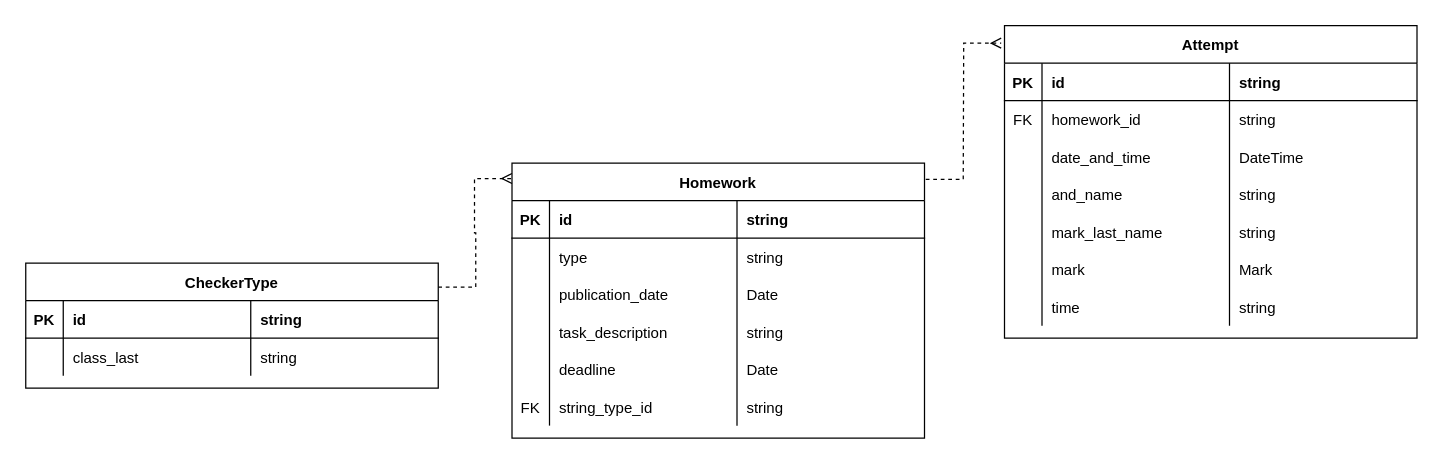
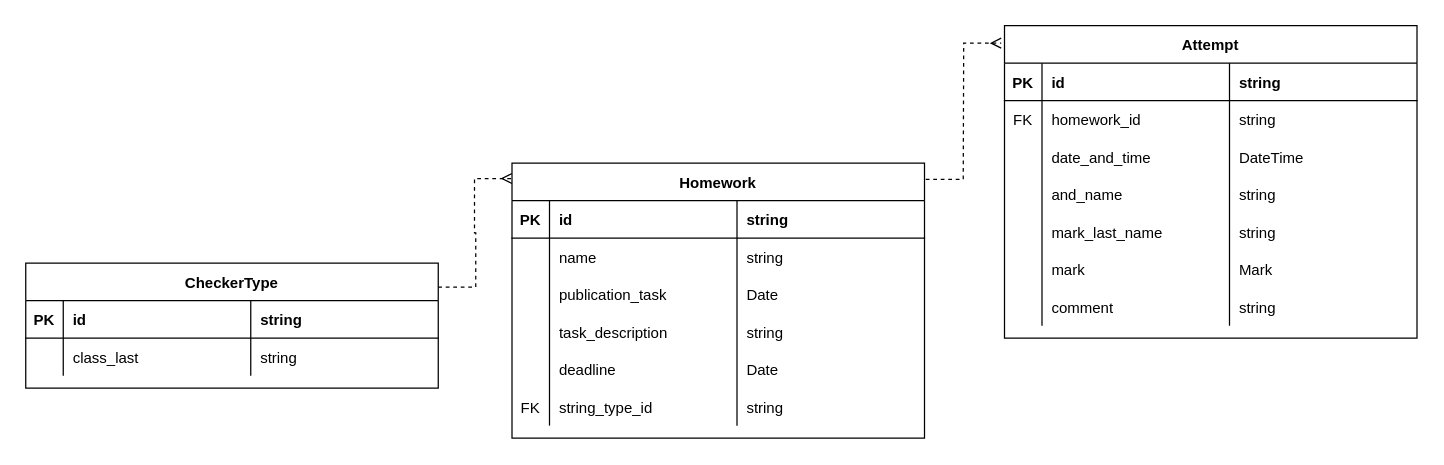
  <mxCell id="0" />
  <mxCell id="1" parent="0" />
  <mxCell id="2" value="Homework" style="shape=table;startSize=30;container=1;collapsible=1;childLayout=tableLayout;fixedRows=1;rowLines=0;fontStyle=1;align=center;resizeLast=1;" vertex="1" parent="1"><mxGeometry x="409" y="130" width="330" height="220" as="geometry" /></mxCell>
  <mxCell id="3" value="" style="shape=tableRow;horizontal=0;startSize=0;swimlaneHead=0;swimlaneBody=0;fillColor=none;collapsible=0;dropTarget=0;points=[[0,0.5],[1,0.5]];portConstraint=eastwest;top=0;left=0;right=0;bottom=1;" vertex="1" parent="2"><mxGeometry y="30" width="330" height="30" as="geometry" /></mxCell>
  <mxCell id="4" value="PK" style="shape=partialRectangle;connectable=0;fillColor=none;top=0;left=0;bottom=0;right=0;fontStyle=1;overflow=hidden;" vertex="1" parent="3"><mxGeometry width="30" height="30" as="geometry"><mxRectangle width="30" height="30" as="alternateBounds" /></mxGeometry></mxCell>
  <mxCell id="5" value="id" style="shape=partialRectangle;connectable=0;fillColor=none;top=0;left=0;bottom=0;right=0;align=left;spacingLeft=6;fontStyle=1;overflow=hidden;" vertex="1" parent="3"><mxGeometry x="30" width="150" height="30" as="geometry"><mxRectangle width="150" height="30" as="alternateBounds" /></mxGeometry></mxCell>
  <mxCell id="6" value="string" style="shape=partialRectangle;connectable=0;fillColor=none;top=0;left=0;bottom=0;right=0;align=left;spacingLeft=6;fontStyle=1;overflow=hidden;" vertex="1" parent="3"><mxGeometry x="180" width="150" height="30" as="geometry"><mxRectangle width="150" height="30" as="alternateBounds" /></mxGeometry></mxCell>
  <mxCell id="7" value="" style="shape=tableRow;horizontal=0;startSize=0;swimlaneHead=0;swimlaneBody=0;fillColor=none;collapsible=0;dropTarget=0;points=[[0,0.5],[1,0.5]];portConstraint=eastwest;top=0;left=0;right=0;bottom=0;" vertex="1" parent="2"><mxGeometry y="60" width="330" height="30" as="geometry" /></mxCell>
  <mxCell id="8" value="" style="shape=partialRectangle;connectable=0;fillColor=none;top=0;left=0;bottom=0;right=0;editable=1;overflow=hidden;" vertex="1" parent="7"><mxGeometry width="30" height="30" as="geometry"><mxRectangle width="30" height="30" as="alternateBounds" /></mxGeometry></mxCell>
- <mxCell id="9" value="type" style="shape=partialRectangle;connectable=0;fillColor=none;top=0;left=0;bottom=0;right=0;align=left;spacingLeft=6;overflow=hidden;" vertex="1" parent="7"><mxGeometry x="30" width="150" height="30" as="geometry"><mxRectangle width="150" height="30" as="alternateBounds" /></mxGeometry></mxCell>
+ <mxCell id="9" value="name" style="shape=partialRectangle;connectable=0;fillColor=none;top=0;left=0;bottom=0;right=0;align=left;spacingLeft=6;overflow=hidden;" vertex="1" parent="7"><mxGeometry x="30" width="150" height="30" as="geometry"><mxRectangle width="150" height="30" as="alternateBounds" /></mxGeometry></mxCell>
  <mxCell id="10" value="string" style="shape=partialRectangle;connectable=0;fillColor=none;top=0;left=0;bottom=0;right=0;align=left;spacingLeft=6;overflow=hidden;" vertex="1" parent="7"><mxGeometry x="180" width="150" height="30" as="geometry"><mxRectangle width="150" height="30" as="alternateBounds" /></mxGeometry></mxCell>
  <mxCell id="11" value="" style="shape=tableRow;horizontal=0;startSize=0;swimlaneHead=0;swimlaneBody=0;fillColor=none;collapsible=0;dropTarget=0;points=[[0,0.5],[1,0.5]];portConstraint=eastwest;top=0;left=0;right=0;bottom=0;" vertex="1" parent="2"><mxGeometry y="90" width="330" height="30" as="geometry" /></mxCell>
  <mxCell id="12" value="" style="shape=partialRectangle;connectable=0;fillColor=none;top=0;left=0;bottom=0;right=0;editable=1;overflow=hidden;" vertex="1" parent="11"><mxGeometry width="30" height="30" as="geometry"><mxRectangle width="30" height="30" as="alternateBounds" /></mxGeometry></mxCell>
- <mxCell id="13" value="publication_date" style="shape=partialRectangle;connectable=0;fillColor=none;top=0;left=0;bottom=0;right=0;align=left;spacingLeft=6;overflow=hidden;" vertex="1" parent="11"><mxGeometry x="30" width="150" height="30" as="geometry"><mxRectangle width="150" height="30" as="alternateBounds" /></mxGeometry></mxCell>
+ <mxCell id="13" value="publication_task" style="shape=partialRectangle;connectable=0;fillColor=none;top=0;left=0;bottom=0;right=0;align=left;spacingLeft=6;overflow=hidden;" vertex="1" parent="11"><mxGeometry x="30" width="150" height="30" as="geometry"><mxRectangle width="150" height="30" as="alternateBounds" /></mxGeometry></mxCell>
  <mxCell id="14" value="Date" style="shape=partialRectangle;connectable=0;fillColor=none;top=0;left=0;bottom=0;right=0;align=left;spacingLeft=6;overflow=hidden;" vertex="1" parent="11"><mxGeometry x="180" width="150" height="30" as="geometry"><mxRectangle width="150" height="30" as="alternateBounds" /></mxGeometry></mxCell>
  <mxCell id="15" value="" style="shape=tableRow;horizontal=0;startSize=0;swimlaneHead=0;swimlaneBody=0;fillColor=none;collapsible=0;dropTarget=0;points=[[0,0.5],[1,0.5]];portConstraint=eastwest;top=0;left=0;right=0;bottom=0;" vertex="1" parent="2"><mxGeometry y="120" width="330" height="30" as="geometry" /></mxCell>
  <mxCell id="16" value="" style="shape=partialRectangle;connectable=0;fillColor=none;top=0;left=0;bottom=0;right=0;editable=1;overflow=hidden;" vertex="1" parent="15"><mxGeometry width="30" height="30" as="geometry"><mxRectangle width="30" height="30" as="alternateBounds" /></mxGeometry></mxCell>
  <mxCell id="17" value="task_description" style="shape=partialRectangle;connectable=0;fillColor=none;top=0;left=0;bottom=0;right=0;align=left;spacingLeft=6;overflow=hidden;" vertex="1" parent="15"><mxGeometry x="30" width="150" height="30" as="geometry"><mxRectangle width="150" height="30" as="alternateBounds" /></mxGeometry></mxCell>
  <mxCell id="18" value="string" style="shape=partialRectangle;connectable=0;fillColor=none;top=0;left=0;bottom=0;right=0;align=left;spacingLeft=6;overflow=hidden;" vertex="1" parent="15"><mxGeometry x="180" width="150" height="30" as="geometry"><mxRectangle width="150" height="30" as="alternateBounds" /></mxGeometry></mxCell>
  <mxCell id="19" style="shape=tableRow;horizontal=0;startSize=0;swimlaneHead=0;swimlaneBody=0;fillColor=none;collapsible=0;dropTarget=0;points=[[0,0.5],[1,0.5]];portConstraint=eastwest;top=0;left=0;right=0;bottom=0;" vertex="1" parent="2"><mxGeometry y="150" width="330" height="30" as="geometry" /></mxCell>
  <mxCell id="20" style="shape=partialRectangle;connectable=0;fillColor=none;top=0;left=0;bottom=0;right=0;editable=1;overflow=hidden;" vertex="1" parent="19"><mxGeometry width="30" height="30" as="geometry"><mxRectangle width="30" height="30" as="alternateBounds" /></mxGeometry></mxCell>
  <mxCell id="21" value="deadline" style="shape=partialRectangle;connectable=0;fillColor=none;top=0;left=0;bottom=0;right=0;align=left;spacingLeft=6;overflow=hidden;" vertex="1" parent="19"><mxGeometry x="30" width="150" height="30" as="geometry"><mxRectangle width="150" height="30" as="alternateBounds" /></mxGeometry></mxCell>
  <mxCell id="22" value="Date" style="shape=partialRectangle;connectable=0;fillColor=none;top=0;left=0;bottom=0;right=0;align=left;spacingLeft=6;overflow=hidden;" vertex="1" parent="19"><mxGeometry x="180" width="150" height="30" as="geometry"><mxRectangle width="150" height="30" as="alternateBounds" /></mxGeometry></mxCell>
  <mxCell id="23" style="shape=tableRow;horizontal=0;startSize=0;swimlaneHead=0;swimlaneBody=0;fillColor=none;collapsible=0;dropTarget=0;points=[[0,0.5],[1,0.5]];portConstraint=eastwest;top=0;left=0;right=0;bottom=0;" vertex="1" parent="2"><mxGeometry y="180" width="330" height="30" as="geometry" /></mxCell>
  <mxCell id="24" value="FK" style="shape=partialRectangle;connectable=0;fillColor=none;top=0;left=0;bottom=0;right=0;editable=1;overflow=hidden;" vertex="1" parent="23"><mxGeometry width="30" height="30" as="geometry"><mxRectangle width="30" height="30" as="alternateBounds" /></mxGeometry></mxCell>
  <mxCell id="25" value="string_type_id" style="shape=partialRectangle;connectable=0;fillColor=none;top=0;left=0;bottom=0;right=0;align=left;spacingLeft=6;overflow=hidden;" vertex="1" parent="23"><mxGeometry x="30" width="150" height="30" as="geometry"><mxRectangle width="150" height="30" as="alternateBounds" /></mxGeometry></mxCell>
  <mxCell id="26" value="string" style="shape=partialRectangle;connectable=0;fillColor=none;top=0;left=0;bottom=0;right=0;align=left;spacingLeft=6;overflow=hidden;" vertex="1" parent="23"><mxGeometry x="180" width="150" height="30" as="geometry"><mxRectangle width="150" height="30" as="alternateBounds" /></mxGeometry></mxCell>
  <mxCell id="27" value="Attempt" style="shape=table;startSize=30;container=1;collapsible=1;childLayout=tableLayout;fixedRows=1;rowLines=0;fontStyle=1;align=center;resizeLast=1;" vertex="1" parent="1"><mxGeometry x="803" y="20" width="330" height="250" as="geometry" /></mxCell>
  <mxCell id="28" value="" style="shape=tableRow;horizontal=0;startSize=0;swimlaneHead=0;swimlaneBody=0;fillColor=none;collapsible=0;dropTarget=0;points=[[0,0.5],[1,0.5]];portConstraint=eastwest;top=0;left=0;right=0;bottom=1;" vertex="1" parent="27"><mxGeometry y="30" width="330" height="30" as="geometry" /></mxCell>
  <mxCell id="29" value="PK" style="shape=partialRectangle;connectable=0;fillColor=none;top=0;left=0;bottom=0;right=0;fontStyle=1;overflow=hidden;" vertex="1" parent="28"><mxGeometry width="30" height="30" as="geometry"><mxRectangle width="30" height="30" as="alternateBounds" /></mxGeometry></mxCell>
  <mxCell id="30" value="id" style="shape=partialRectangle;connectable=0;fillColor=none;top=0;left=0;bottom=0;right=0;align=left;spacingLeft=6;fontStyle=1;overflow=hidden;" vertex="1" parent="28"><mxGeometry x="30" width="150" height="30" as="geometry"><mxRectangle width="150" height="30" as="alternateBounds" /></mxGeometry></mxCell>
  <mxCell id="31" value="string" style="shape=partialRectangle;connectable=0;fillColor=none;top=0;left=0;bottom=0;right=0;align=left;spacingLeft=6;fontStyle=1;overflow=hidden;" vertex="1" parent="28"><mxGeometry x="180" width="150" height="30" as="geometry"><mxRectangle width="150" height="30" as="alternateBounds" /></mxGeometry></mxCell>
  <mxCell id="32" value="" style="shape=tableRow;horizontal=0;startSize=0;swimlaneHead=0;swimlaneBody=0;fillColor=none;collapsible=0;dropTarget=0;points=[[0,0.5],[1,0.5]];portConstraint=eastwest;top=0;left=0;right=0;bottom=0;" vertex="1" parent="27"><mxGeometry y="60" width="330" height="30" as="geometry" /></mxCell>
  <mxCell id="33" value="FK" style="shape=partialRectangle;connectable=0;fillColor=none;top=0;left=0;bottom=0;right=0;editable=1;overflow=hidden;" vertex="1" parent="32"><mxGeometry width="30" height="30" as="geometry"><mxRectangle width="30" height="30" as="alternateBounds" /></mxGeometry></mxCell>
  <mxCell id="34" value="homework_id" style="shape=partialRectangle;connectable=0;fillColor=none;top=0;left=0;bottom=0;right=0;align=left;spacingLeft=6;overflow=hidden;" vertex="1" parent="32"><mxGeometry x="30" width="150" height="30" as="geometry"><mxRectangle width="150" height="30" as="alternateBounds" /></mxGeometry></mxCell>
  <mxCell id="35" value="string" style="shape=partialRectangle;connectable=0;fillColor=none;top=0;left=0;bottom=0;right=0;align=left;spacingLeft=6;overflow=hidden;" vertex="1" parent="32"><mxGeometry x="180" width="150" height="30" as="geometry"><mxRectangle width="150" height="30" as="alternateBounds" /></mxGeometry></mxCell>
  <mxCell id="36" value="" style="shape=tableRow;horizontal=0;startSize=0;swimlaneHead=0;swimlaneBody=0;fillColor=none;collapsible=0;dropTarget=0;points=[[0,0.5],[1,0.5]];portConstraint=eastwest;top=0;left=0;right=0;bottom=0;" vertex="1" parent="27"><mxGeometry y="90" width="330" height="30" as="geometry" /></mxCell>
  <mxCell id="37" value="" style="shape=partialRectangle;connectable=0;fillColor=none;top=0;left=0;bottom=0;right=0;editable=1;overflow=hidden;" vertex="1" parent="36"><mxGeometry width="30" height="30" as="geometry"><mxRectangle width="30" height="30" as="alternateBounds" /></mxGeometry></mxCell>
  <mxCell id="38" value="date_and_time" style="shape=partialRectangle;connectable=0;fillColor=none;top=0;left=0;bottom=0;right=0;align=left;spacingLeft=6;overflow=hidden;" vertex="1" parent="36"><mxGeometry x="30" width="150" height="30" as="geometry"><mxRectangle width="150" height="30" as="alternateBounds" /></mxGeometry></mxCell>
  <mxCell id="39" value="DateTime" style="shape=partialRectangle;connectable=0;fillColor=none;top=0;left=0;bottom=0;right=0;align=left;spacingLeft=6;overflow=hidden;" vertex="1" parent="36"><mxGeometry x="180" width="150" height="30" as="geometry"><mxRectangle width="150" height="30" as="alternateBounds" /></mxGeometry></mxCell>
  <mxCell id="40" value="" style="shape=tableRow;horizontal=0;startSize=0;swimlaneHead=0;swimlaneBody=0;fillColor=none;collapsible=0;dropTarget=0;points=[[0,0.5],[1,0.5]];portConstraint=eastwest;top=0;left=0;right=0;bottom=0;" vertex="1" parent="27"><mxGeometry y="120" width="330" height="30" as="geometry" /></mxCell>
  <mxCell id="41" value="" style="shape=partialRectangle;connectable=0;fillColor=none;top=0;left=0;bottom=0;right=0;editable=1;overflow=hidden;" vertex="1" parent="40"><mxGeometry width="30" height="30" as="geometry"><mxRectangle width="30" height="30" as="alternateBounds" /></mxGeometry></mxCell>
  <mxCell id="42" value="and_name" style="shape=partialRectangle;connectable=0;fillColor=none;top=0;left=0;bottom=0;right=0;align=left;spacingLeft=6;overflow=hidden;" vertex="1" parent="40"><mxGeometry x="30" width="150" height="30" as="geometry"><mxRectangle width="150" height="30" as="alternateBounds" /></mxGeometry></mxCell>
  <mxCell id="43" value="string" style="shape=partialRectangle;connectable=0;fillColor=none;top=0;left=0;bottom=0;right=0;align=left;spacingLeft=6;overflow=hidden;" vertex="1" parent="40"><mxGeometry x="180" width="150" height="30" as="geometry"><mxRectangle width="150" height="30" as="alternateBounds" /></mxGeometry></mxCell>
  <mxCell id="44" style="shape=tableRow;horizontal=0;startSize=0;swimlaneHead=0;swimlaneBody=0;fillColor=none;collapsible=0;dropTarget=0;points=[[0,0.5],[1,0.5]];portConstraint=eastwest;top=0;left=0;right=0;bottom=0;" vertex="1" parent="27"><mxGeometry y="150" width="330" height="30" as="geometry" /></mxCell>
  <mxCell id="45" style="shape=partialRectangle;connectable=0;fillColor=none;top=0;left=0;bottom=0;right=0;editable=1;overflow=hidden;" vertex="1" parent="44"><mxGeometry width="30" height="30" as="geometry"><mxRectangle width="30" height="30" as="alternateBounds" /></mxGeometry></mxCell>
  <mxCell id="46" value="mark_last_name" style="shape=partialRectangle;connectable=0;fillColor=none;top=0;left=0;bottom=0;right=0;align=left;spacingLeft=6;overflow=hidden;" vertex="1" parent="44"><mxGeometry x="30" width="150" height="30" as="geometry"><mxRectangle width="150" height="30" as="alternateBounds" /></mxGeometry></mxCell>
  <mxCell id="47" value="string" style="shape=partialRectangle;connectable=0;fillColor=none;top=0;left=0;bottom=0;right=0;align=left;spacingLeft=6;overflow=hidden;" vertex="1" parent="44"><mxGeometry x="180" width="150" height="30" as="geometry"><mxRectangle width="150" height="30" as="alternateBounds" /></mxGeometry></mxCell>
  <mxCell id="48" style="shape=tableRow;horizontal=0;startSize=0;swimlaneHead=0;swimlaneBody=0;fillColor=none;collapsible=0;dropTarget=0;points=[[0,0.5],[1,0.5]];portConstraint=eastwest;top=0;left=0;right=0;bottom=0;" vertex="1" parent="27"><mxGeometry y="180" width="330" height="30" as="geometry" /></mxCell>
  <mxCell id="49" value="" style="shape=partialRectangle;connectable=0;fillColor=none;top=0;left=0;bottom=0;right=0;editable=1;overflow=hidden;" vertex="1" parent="48"><mxGeometry width="30" height="30" as="geometry"><mxRectangle width="30" height="30" as="alternateBounds" /></mxGeometry></mxCell>
  <mxCell id="50" value="mark" style="shape=partialRectangle;connectable=0;fillColor=none;top=0;left=0;bottom=0;right=0;align=left;spacingLeft=6;overflow=hidden;" vertex="1" parent="48"><mxGeometry x="30" width="150" height="30" as="geometry"><mxRectangle width="150" height="30" as="alternateBounds" /></mxGeometry></mxCell>
  <mxCell id="51" value="Mark" style="shape=partialRectangle;connectable=0;fillColor=none;top=0;left=0;bottom=0;right=0;align=left;spacingLeft=6;overflow=hidden;" vertex="1" parent="48"><mxGeometry x="180" width="150" height="30" as="geometry"><mxRectangle width="150" height="30" as="alternateBounds" /></mxGeometry></mxCell>
  <mxCell id="52" style="shape=tableRow;horizontal=0;startSize=0;swimlaneHead=0;swimlaneBody=0;fillColor=none;collapsible=0;dropTarget=0;points=[[0,0.5],[1,0.5]];portConstraint=eastwest;top=0;left=0;right=0;bottom=0;" vertex="1" parent="27"><mxGeometry y="210" width="330" height="30" as="geometry" /></mxCell>
  <mxCell id="53" style="shape=partialRectangle;connectable=0;fillColor=none;top=0;left=0;bottom=0;right=0;editable=1;overflow=hidden;" vertex="1" parent="52"><mxGeometry width="30" height="30" as="geometry"><mxRectangle width="30" height="30" as="alternateBounds" /></mxGeometry></mxCell>
- <mxCell id="54" value="time" style="shape=partialRectangle;connectable=0;fillColor=none;top=0;left=0;bottom=0;right=0;align=left;spacingLeft=6;overflow=hidden;" vertex="1" parent="52"><mxGeometry x="30" width="150" height="30" as="geometry"><mxRectangle width="150" height="30" as="alternateBounds" /></mxGeometry></mxCell>
+ <mxCell id="54" value="comment" style="shape=partialRectangle;connectable=0;fillColor=none;top=0;left=0;bottom=0;right=0;align=left;spacingLeft=6;overflow=hidden;" vertex="1" parent="52"><mxGeometry x="30" width="150" height="30" as="geometry"><mxRectangle width="150" height="30" as="alternateBounds" /></mxGeometry></mxCell>
  <mxCell id="55" value="string" style="shape=partialRectangle;connectable=0;fillColor=none;top=0;left=0;bottom=0;right=0;align=left;spacingLeft=6;overflow=hidden;" vertex="1" parent="52"><mxGeometry x="180" width="150" height="30" as="geometry"><mxRectangle width="150" height="30" as="alternateBounds" /></mxGeometry></mxCell>
  <mxCell id="56" value="CheckerType" style="shape=table;startSize=30;container=1;collapsible=1;childLayout=tableLayout;fixedRows=1;rowLines=0;fontStyle=1;align=center;resizeLast=1;" vertex="1" parent="1"><mxGeometry x="20" y="210" width="330" height="100" as="geometry" /></mxCell>
  <mxCell id="57" value="" style="shape=tableRow;horizontal=0;startSize=0;swimlaneHead=0;swimlaneBody=0;fillColor=none;collapsible=0;dropTarget=0;points=[[0,0.5],[1,0.5]];portConstraint=eastwest;top=0;left=0;right=0;bottom=1;" vertex="1" parent="56"><mxGeometry y="30" width="330" height="30" as="geometry" /></mxCell>
  <mxCell id="58" value="PK" style="shape=partialRectangle;connectable=0;fillColor=none;top=0;left=0;bottom=0;right=0;fontStyle=1;overflow=hidden;" vertex="1" parent="57"><mxGeometry width="30" height="30" as="geometry"><mxRectangle width="30" height="30" as="alternateBounds" /></mxGeometry></mxCell>
  <mxCell id="59" value="id" style="shape=partialRectangle;connectable=0;fillColor=none;top=0;left=0;bottom=0;right=0;align=left;spacingLeft=6;fontStyle=1;overflow=hidden;" vertex="1" parent="57"><mxGeometry x="30" width="150" height="30" as="geometry"><mxRectangle width="150" height="30" as="alternateBounds" /></mxGeometry></mxCell>
  <mxCell id="60" value="string" style="shape=partialRectangle;connectable=0;fillColor=none;top=0;left=0;bottom=0;right=0;align=left;spacingLeft=6;fontStyle=1;overflow=hidden;" vertex="1" parent="57"><mxGeometry x="180" width="150" height="30" as="geometry"><mxRectangle width="150" height="30" as="alternateBounds" /></mxGeometry></mxCell>
  <mxCell id="61" value="" style="shape=tableRow;horizontal=0;startSize=0;swimlaneHead=0;swimlaneBody=0;fillColor=none;collapsible=0;dropTarget=0;points=[[0,0.5],[1,0.5]];portConstraint=eastwest;top=0;left=0;right=0;bottom=0;" vertex="1" parent="56"><mxGeometry y="60" width="330" height="30" as="geometry" /></mxCell>
  <mxCell id="62" value="" style="shape=partialRectangle;connectable=0;fillColor=none;top=0;left=0;bottom=0;right=0;editable=1;overflow=hidden;" vertex="1" parent="61"><mxGeometry width="30" height="30" as="geometry"><mxRectangle width="30" height="30" as="alternateBounds" /></mxGeometry></mxCell>
  <mxCell id="63" value="class_last" style="shape=partialRectangle;connectable=0;fillColor=none;top=0;left=0;bottom=0;right=0;align=left;spacingLeft=6;overflow=hidden;" vertex="1" parent="61"><mxGeometry x="30" width="150" height="30" as="geometry"><mxRectangle width="150" height="30" as="alternateBounds" /></mxGeometry></mxCell>
  <mxCell id="64" value="string" style="shape=partialRectangle;connectable=0;fillColor=none;top=0;left=0;bottom=0;right=0;align=left;spacingLeft=6;overflow=hidden;" vertex="1" parent="61"><mxGeometry x="180" width="150" height="30" as="geometry"><mxRectangle width="150" height="30" as="alternateBounds" /></mxGeometry></mxCell>
  <mxCell id="65" value="" style="edgeStyle=entityRelationEdgeStyle;fontSize=12;html=1;endArrow=ERmany;rounded=0;exitX=1;exitY=0.191;exitDx=0;exitDy=0;exitPerimeter=0;entryX=0;entryY=0.056;entryDx=0;entryDy=0;entryPerimeter=0;endFill=0;dashed=1;" edge="1" parent="1" source="56" target="2"><mxGeometry width="100" height="100" relative="1" as="geometry"><mxPoint x="360" y="240" as="sourcePoint" /><mxPoint x="410" y="40" as="targetPoint" /></mxGeometry></mxCell>
  <mxCell id="66" value="" style="edgeStyle=entityRelationEdgeStyle;fontSize=12;html=1;endArrow=ERmany;startArrow=none;rounded=0;exitX=1.003;exitY=0.059;exitDx=0;exitDy=0;exitPerimeter=0;entryX=-0.008;entryY=0.056;entryDx=0;entryDy=0;entryPerimeter=0;startFill=0;endFill=0;dashed=1;" edge="1" parent="1" source="2" target="27"><mxGeometry width="100" height="100" relative="1" as="geometry"><mxPoint x="770" y="40" as="sourcePoint" /><mxPoint x="870" y="-60" as="targetPoint" /></mxGeometry></mxCell>
